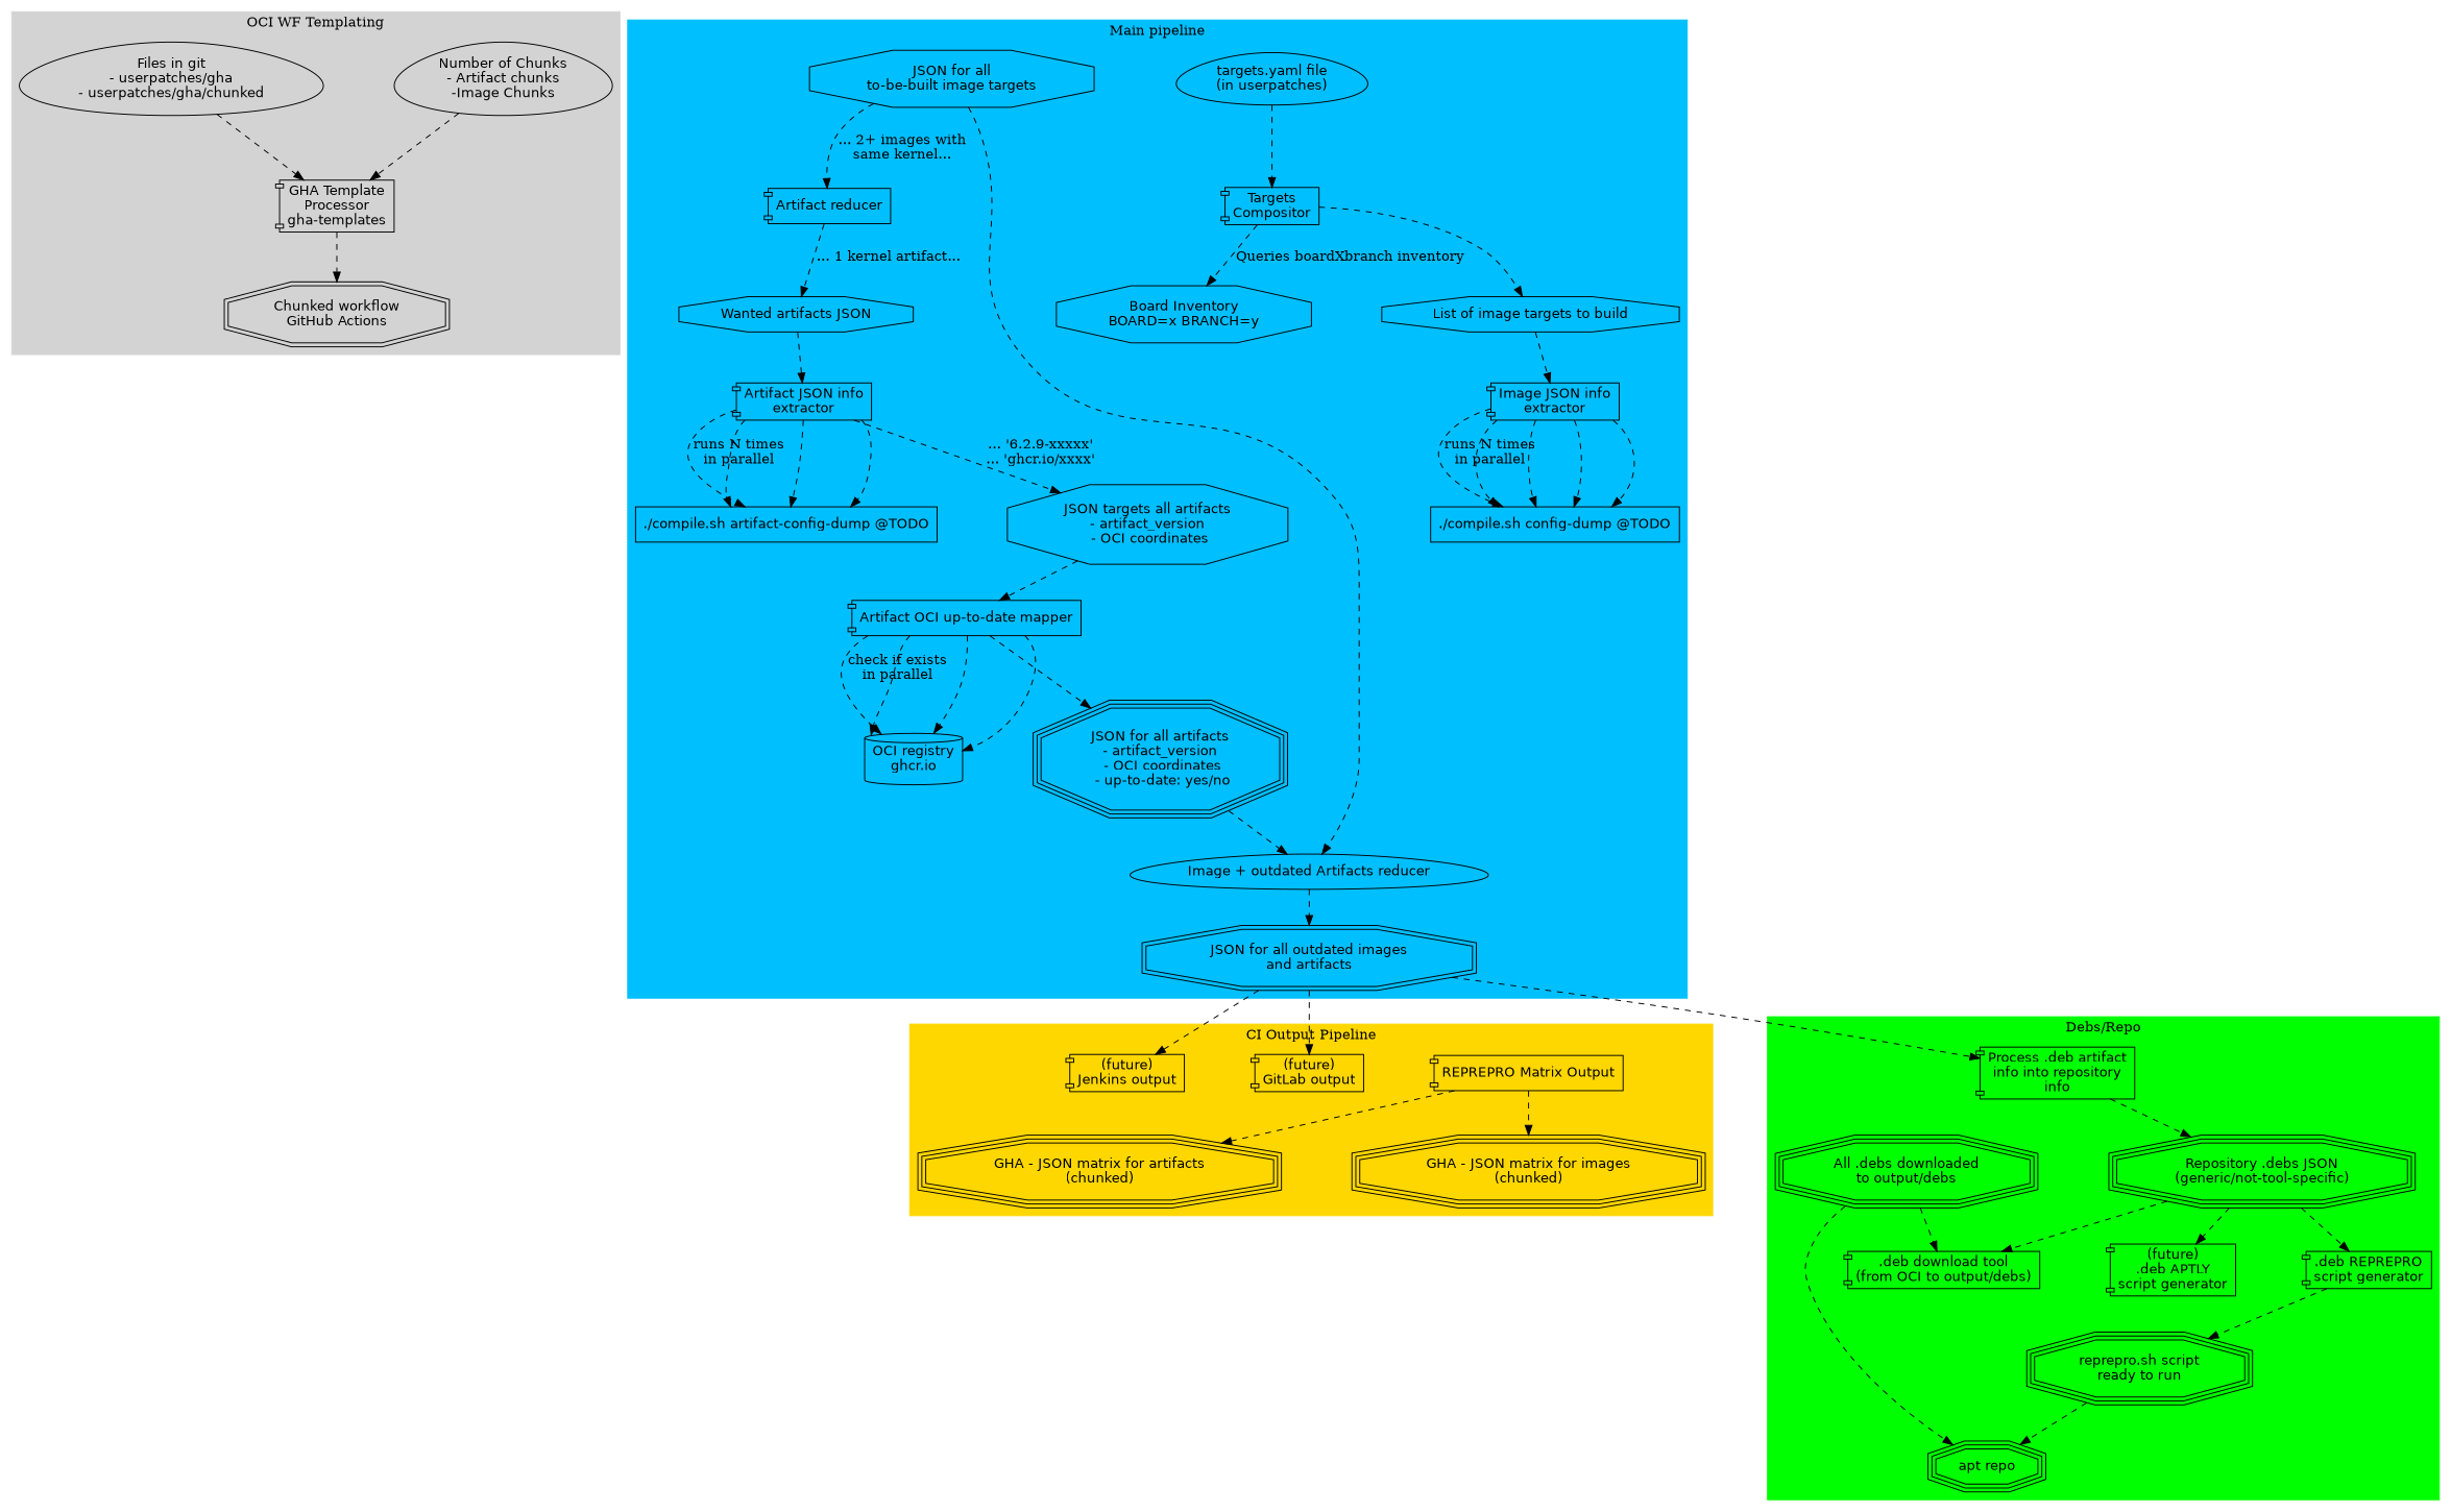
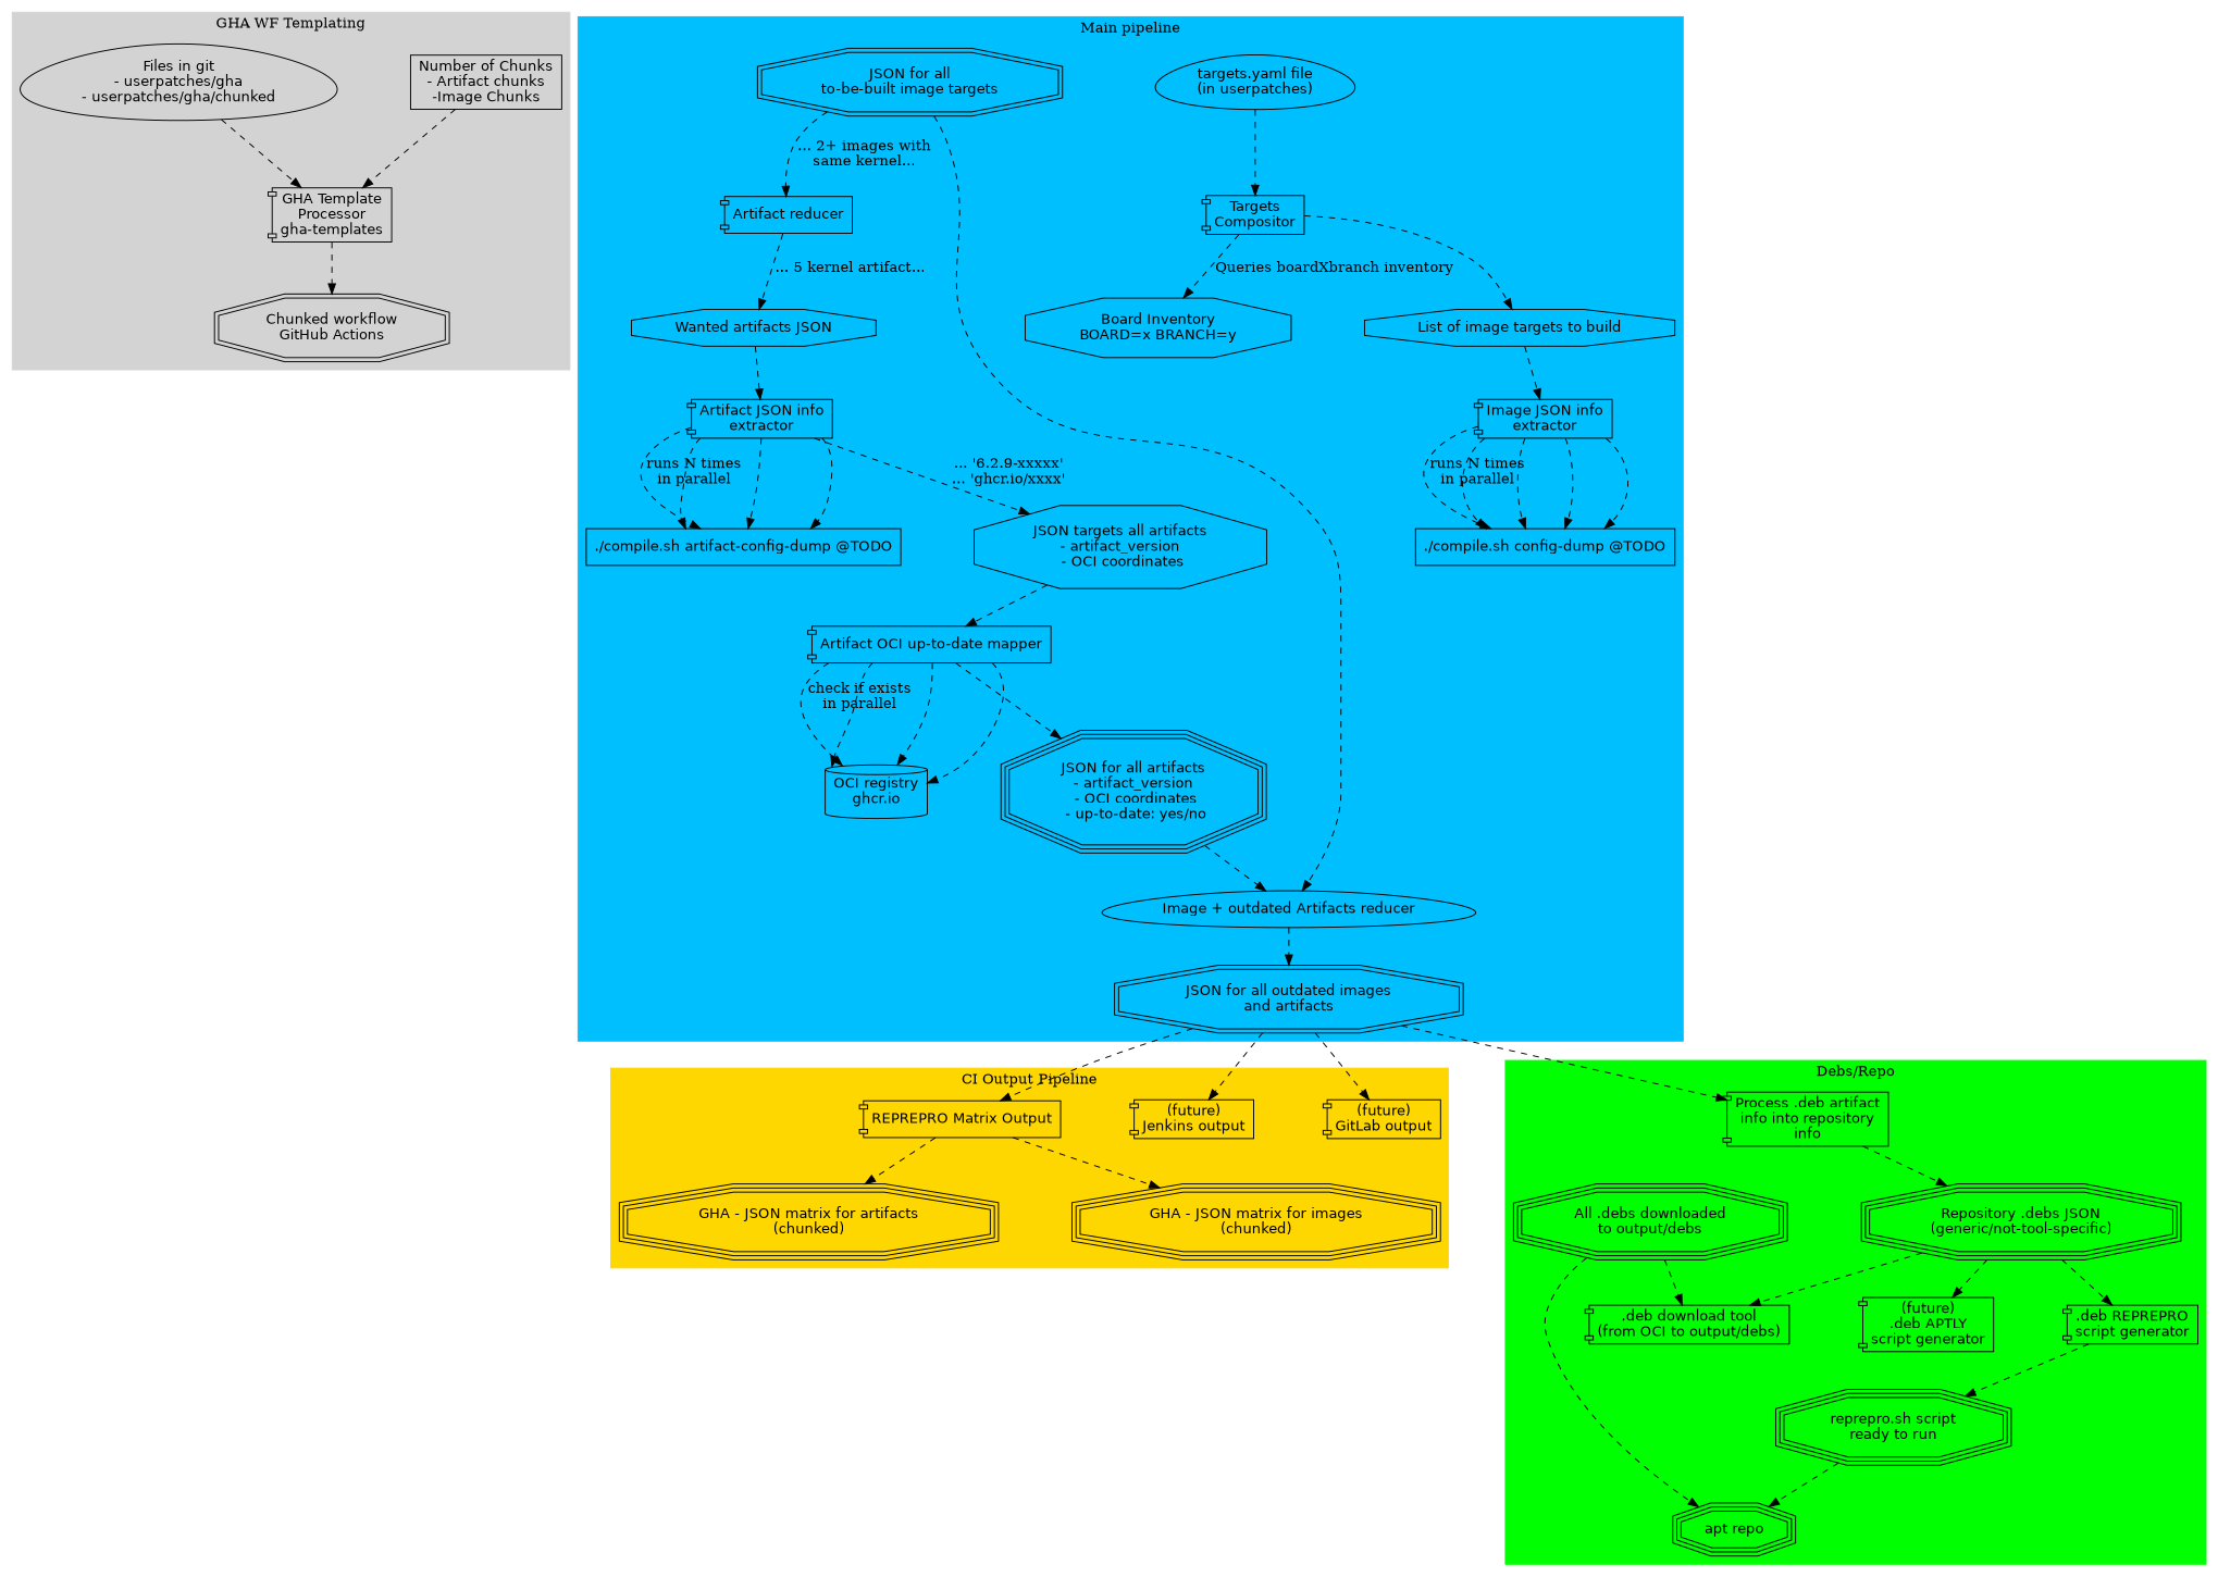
  digraph {
    nodesep=1.0
    node [fontname=Helvetica shape=component]
    edge [style=dashed]
-   n1 [label="Number of Chunks\n- Artifact chunks\n-Image Chunks" shape=egg]
+   n1 [label="Number of Chunks\n- Artifact chunks\n-Image Chunks" shape=box]
    n2 [label="GHA Template\nProcessor\ngha-templates"]
    n3 [label="Files in git\n- userpatches/gha\n- userpatches/gha/chunked" shape=egg]
    n4 [label="Chunked workflow\nGitHub Actions" shape=doubleoctagon]
    n5 [label="Board Inventory\nBOARD=x BRANCH=y" shape=octagon]
    n6 [label="targets.yaml file\n(in userpatches)" shape=egg]
    n7 [label="Targets\nCompositor"]
    n8 [label="List of image targets to build" shape=octagon]
    n9 [label="Image JSON info\nextractor"]
    n10 [label="./compile.sh config-dump @TODO" shape=box]
-   n11 [label="JSON for all\nto-be-built image targets" shape=octagon]
+   n11 [label="JSON for all\nto-be-built image targets" shape=doubleoctagon]
    n12 [label="Artifact reducer"]
    n13 [label="Image + outdated Artifacts reducer" shape=egg]
    n14 [label="Wanted artifacts JSON" shape=octagon]
    n15 [label="Artifact JSON info\nextractor"]
    n16 [label="./compile.sh artifact-config-dump @TODO" shape=box]
    n17 [label="JSON targets all artifacts\n- artifact_version\n - OCI coordinates" shape=octagon]
    n18 [label="Artifact OCI up-to-date mapper"]
    n19 [label="OCI registry\nghcr.io" shape=cylinder]
    n20 [label="JSON for all artifacts\n- artifact_version\n - OCI coordinates\n - up-to-date: yes/no" shape=tripleoctagon]
    n21 [label="JSON for all outdated images\nand artifacts" shape=doubleoctagon]
    n22 [label="REPREPRO Matrix Output"]
    n23 [label="(future)\nJenkins output"]
    n24 [label="(future)\nGitLab output"]
    n25 [label="GHA - JSON matrix for artifacts\n(chunked)" shape=tripleoctagon]
    n26 [label="GHA - JSON matrix for images\n(chunked)" shape=tripleoctagon]
    n27 [label="Process .deb artifact\ninfo into repository\ninfo"]
    n28 [label="Repository .debs JSON\n(generic/not-tool-specific)" shape=tripleoctagon]
    n29 [label=".deb download tool\n(from OCI to output/debs)"]
    n30 [label="(future)\n.deb APTLY\nscript generator"]
    n31 [label=".deb REPREPRO\nscript generator"]
    n32 [label="All .debs downloaded\nto output/debs" shape=tripleoctagon]
    n33 [label="apt repo" shape=tripleoctagon]
    n34 [label="reprepro.sh script\nready to run" shape=tripleoctagon]
    subgraph cluster_1 {
      color=lightgrey
-     label="OCI WF Templating"
+     label="GHA WF Templating"
      style=filled
      n1
      n2
      n3
      n4
    }
    subgraph cluster_2 {
      color=deepskyblue
      label="Main pipeline"
      style=filled
      n5
      n6
      n7
      n8
      n9
      n10
      n11
      n12
      n13
      n14
      n15
      n16
      n17
      n18
      n19
      n20
      n21
    }
    subgraph cluster_3 {
      color=gold
      label="CI Output Pipeline"
      style=filled
      n22
      n23
      n24
      n25
      n26
    }
    subgraph cluster_4 {
      color=green
      label="Debs/Repo"
      style=filled
      n27
      n28
      n29
      n30
      n31
      n32
      n33
      n34
    }
    n1 -> n2
    n2 -> n4
    n3 -> n2
    n6 -> n7
    n7 -> n5 [label="Queries boardXbranch inventory"]
    n7 -> n8
    n8 -> n9
    n9 -> n10 [label="runs N times\nin parallel"]
    n9 -> n10
    n9 -> n10
    n9 -> n10
    n9 -> n10
    n11 -> n12 [label="... 2+ images with\nsame kernel..."]
    n11 -> n13
-   n12 -> n14 [label="... 1 kernel artifact..."]
+   n12 -> n14 [label="... 5 kernel artifact..."]
    n13 -> n21
    n14 -> n15
    n15 -> n16 [label="runs N times\nin parallel"]
    n15 -> n16
    n15 -> n16
    n15 -> n16
    n15 -> n17 [label="... '6.2.9-xxxxx'\n... 'ghcr.io/xxxx'"]
    n17 -> n18
    n18 -> n19 [label="check if exists\nin parallel"]
    n18 -> n19
    n18 -> n19
    n18 -> n19
    n18 -> n20
    n20 -> n13
+   n21 -> n22
    n21 -> n23
    n21 -> n24
    n21 -> n27
    n22 -> n25
    n22 -> n26
    n27 -> n28
    n28 -> n29
    n28 -> n30
    n28 -> n31
    n31 -> n34
    n32 -> n29
    n32 -> n33
    n34 -> n33
  }
